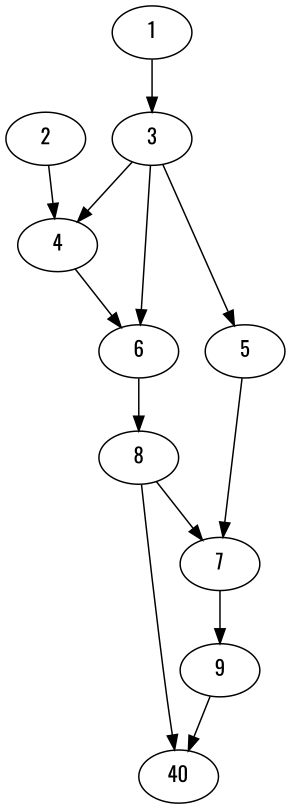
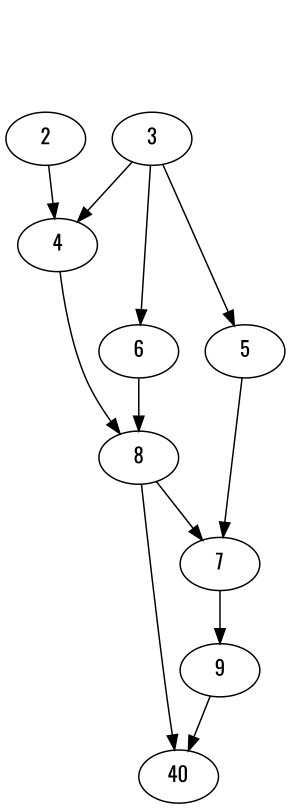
  digraph {
    fontname=Oswald
    node [Weight=28 fontname=Oswald]
    edge [Weight=4 fontname=Oswald]
-   1 [Weight=70]
    3
    4 [Weight=112]
    2
    5 [Weight=70]
    6 [Weight=98]
    7 [Weight=42]
    8
    9 [Weight=84]
    n10 [Weight=140 label=40]
-   1 -> 3 [Weight=9]
    3 -> 4 [Weight=5]
    3 -> 5
    3 -> 6 [Weight=5]
-   4 -> 6
+   4 -> 8
    2 -> 4 [Weight=3]
    5 -> 7 [Weight=2]
    6 -> 8 [Weight=10]
    7 -> 9 [Weight=3]
    8 -> 7 [Weight=10]
    8 -> n10
    9 -> n10 [Weight=7]
  }
